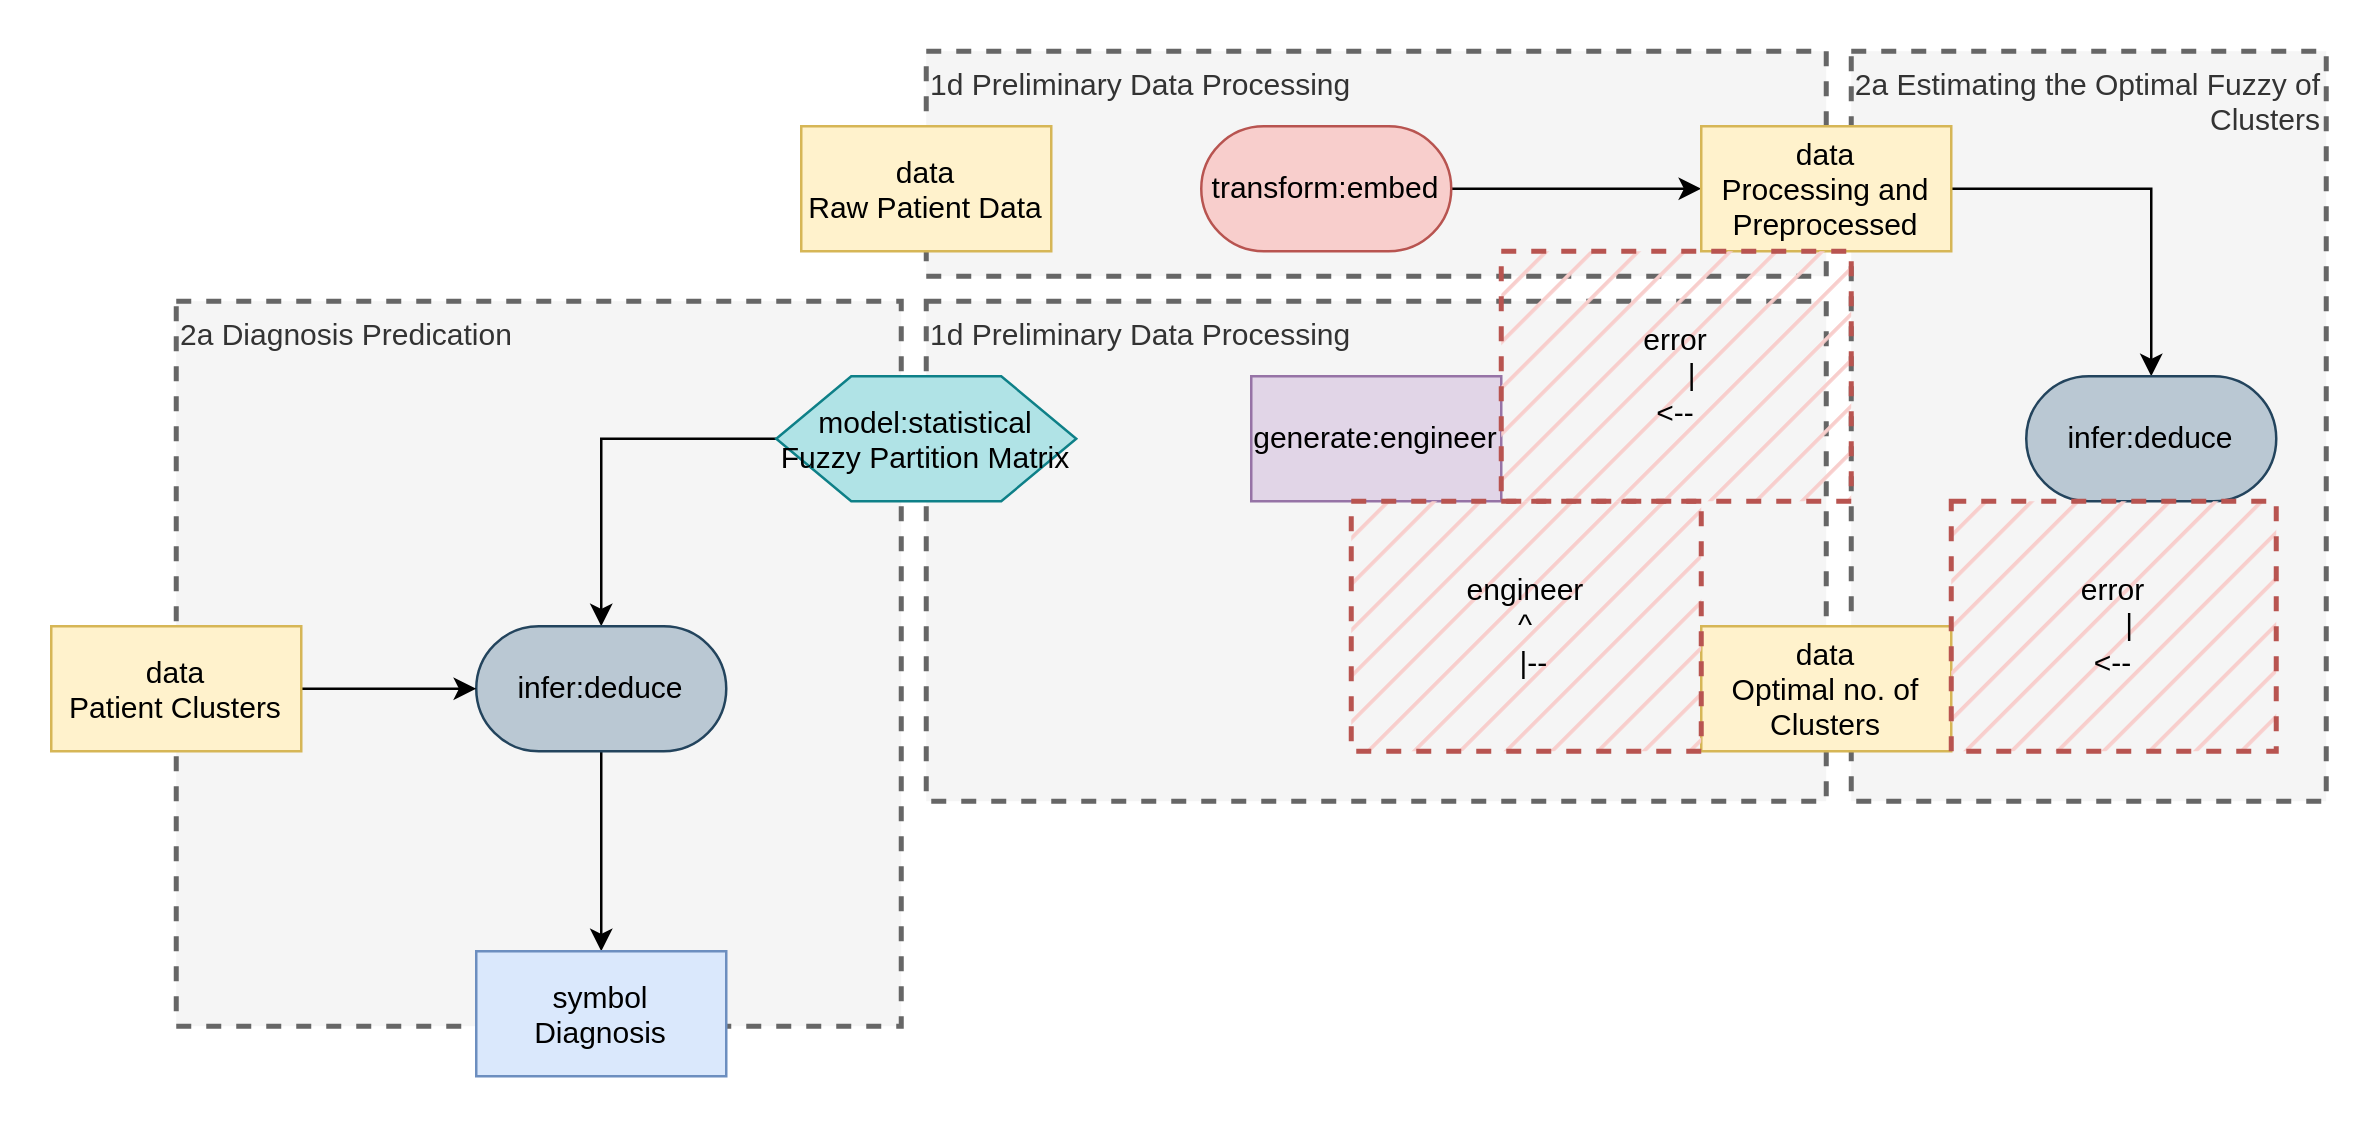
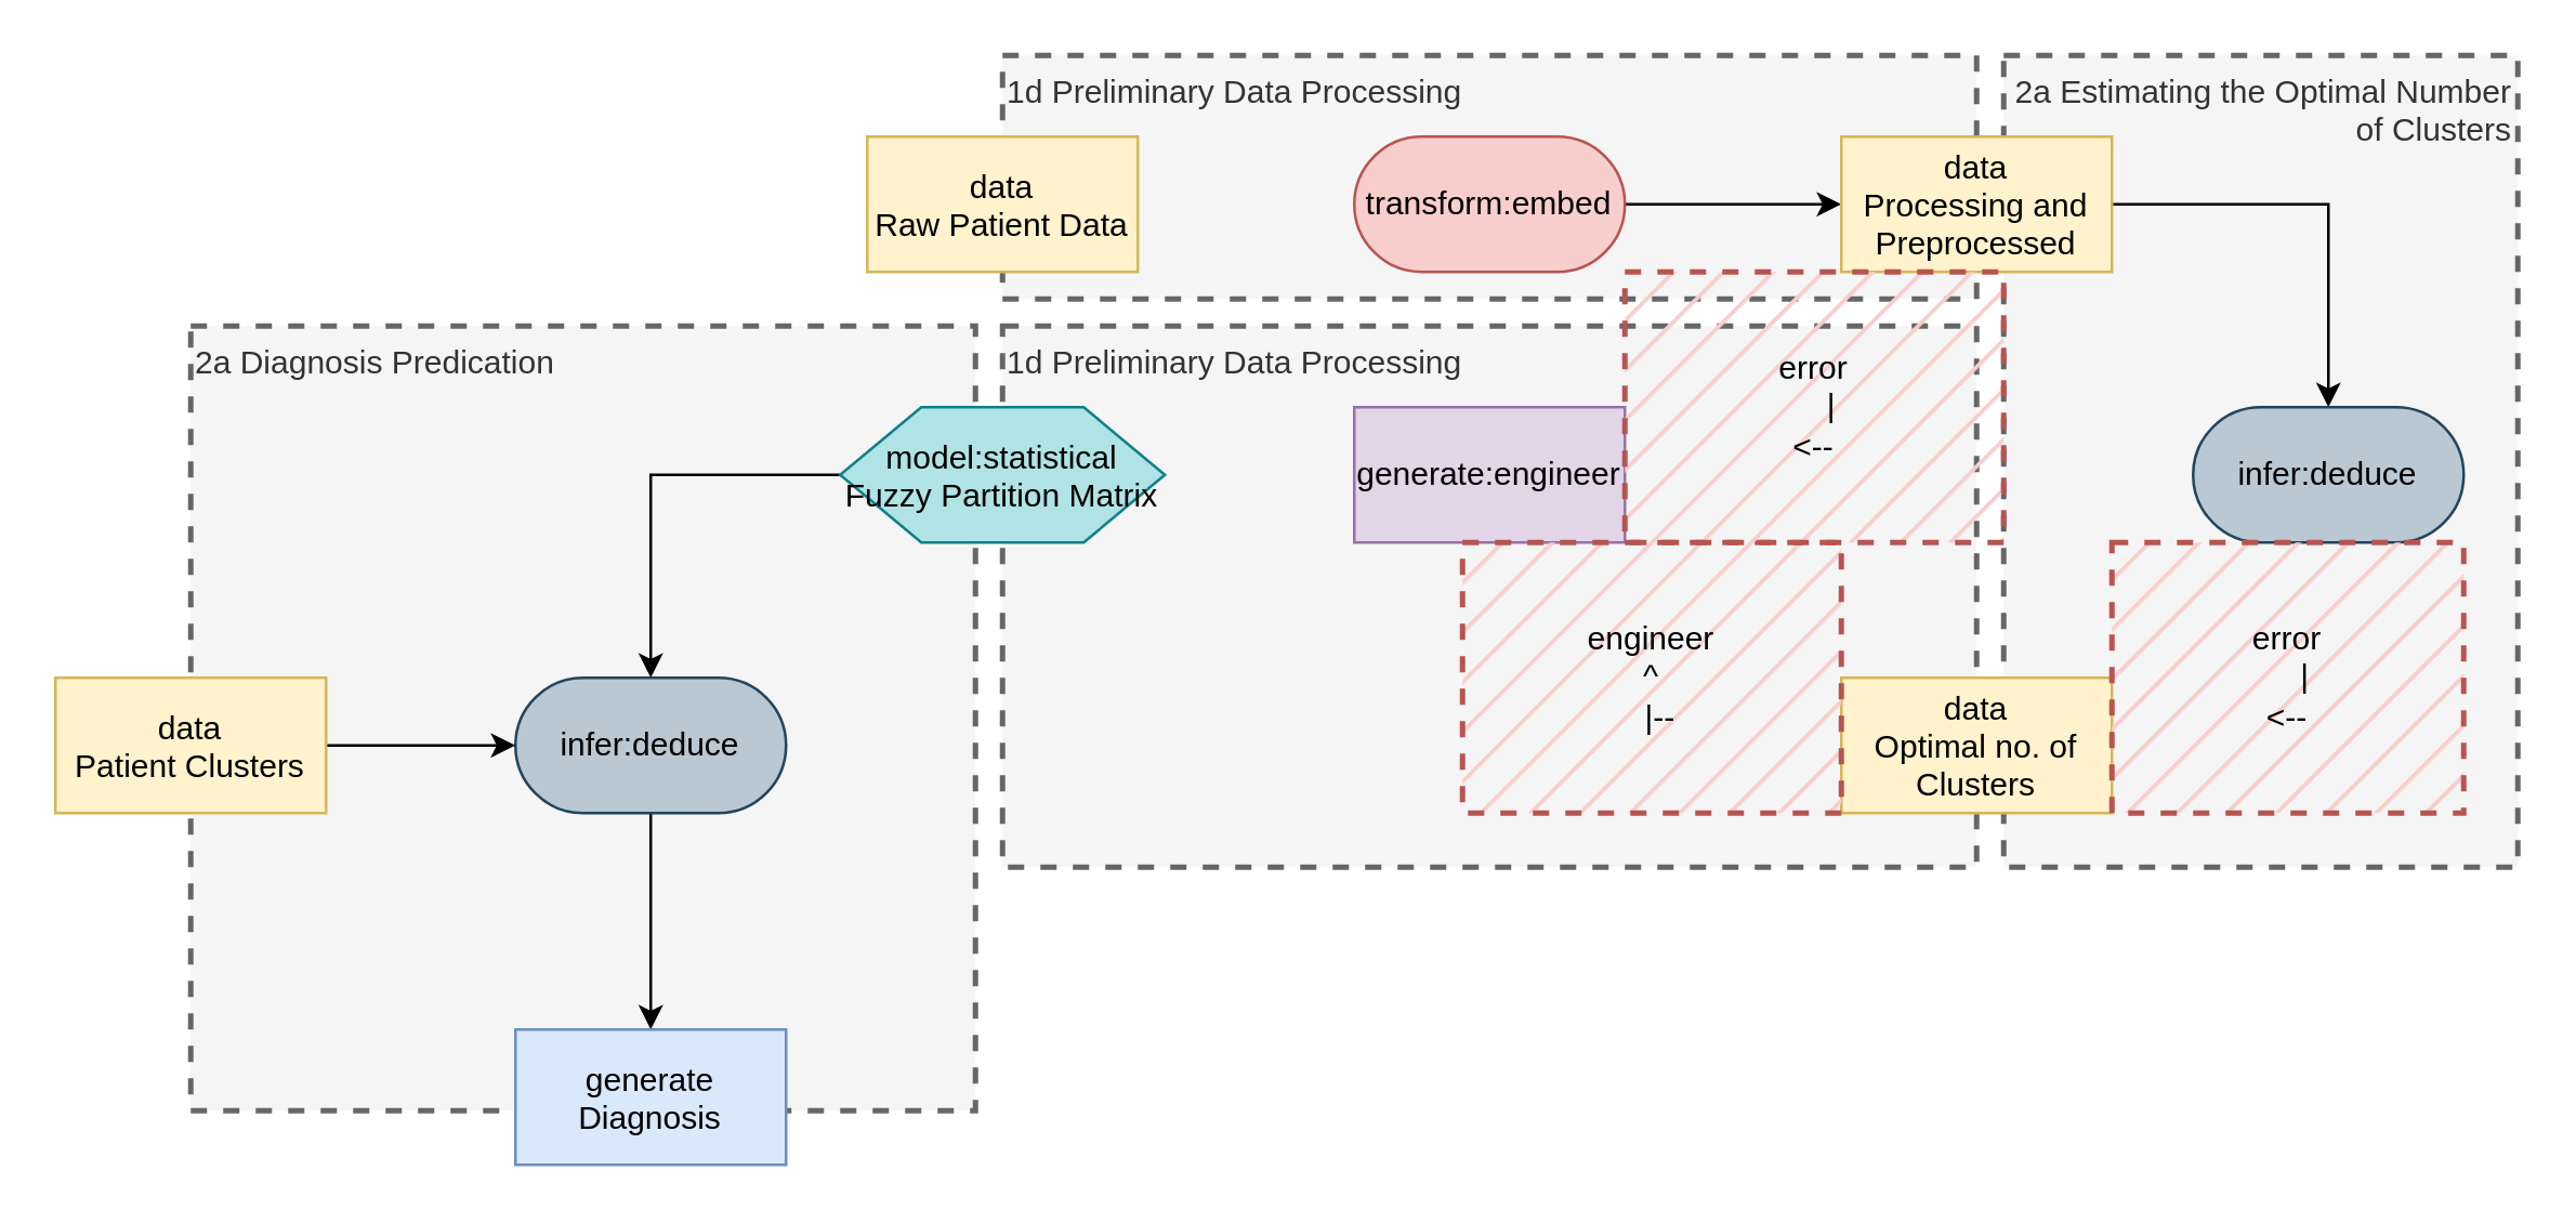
  <mxCell id="0" />
  <mxCell id="1" parent="0" />
  <mxCell id="2" value="2a Diagnosis Predication" style="text;html=1;align=left;verticalAlign=top;whiteSpace=wrap;rounded=0;dashed=1;fillColor=#f5f5f5;fontColor=#333333;strokeColor=#666666;strokeWidth=2;" name="text" vertex="1" parent="1"><mxGeometry x="70" y="120" width="290" height="290" as="geometry" /></mxCell>
  <mxCell id="3" value="1d Preliminary Data Processing" style="text;html=1;align=left;verticalAlign=top;whiteSpace=wrap;rounded=0;dashed=1;fillColor=#f5f5f5;fontColor=#333333;strokeColor=#666666;strokeWidth=2;" name="text" vertex="1" parent="1"><mxGeometry x="370" y="120" width="360" height="200" as="geometry" /></mxCell>
- <mxCell id="4" value="&lt;div align=&quot;right&quot;&gt;2a Estimating the Optimal Fuzzy of Clusters&lt;/div&gt;" style="text;html=1;align=right;verticalAlign=top;whiteSpace=wrap;rounded=0;dashed=1;fillColor=#f5f5f5;fontColor=#333333;strokeColor=#666666;strokeWidth=2;" name="text" vertex="1" parent="1"><mxGeometry x="740" y="20" width="190" height="300" as="geometry" /></mxCell>
+ <mxCell id="4" value="&lt;div align=&quot;right&quot;&gt;2a Estimating the Optimal Number of Clusters&lt;/div&gt;" style="text;html=1;align=right;verticalAlign=top;whiteSpace=wrap;rounded=0;dashed=1;fillColor=#f5f5f5;fontColor=#333333;strokeColor=#666666;strokeWidth=2;" name="text" vertex="1" parent="1"><mxGeometry x="740" y="20" width="190" height="300" as="geometry" /></mxCell>
  <mxCell id="5" value="1d Preliminary Data Processing" style="text;html=1;align=left;verticalAlign=top;whiteSpace=wrap;rounded=0;dashed=1;fillColor=#f5f5f5;fontColor=#333333;strokeColor=#666666;strokeWidth=2;" name="text" vertex="1" parent="1"><mxGeometry x="370" y="20" width="360" height="90" as="geometry" /></mxCell>
  <mxCell id="6" value="data&#10;Raw Patient Data" style="rectangle;fillColor=#fff2cc;strokeColor=#d6b656;" name="data" vertex="1" parent="1"><mxGeometry x="320" y="50" width="100" height="50" as="geometry" /></mxCell>
  <mxCell id="7" style="edgeStyle=orthogonalEdgeStyle;rounded=0;orthogonalLoop=1;jettySize=auto;html=1;exitX=1;exitY=0.5;exitDx=0;exitDy=0;entryX=0;entryY=0.5;entryDx=0;entryDy=0;" edge="1" parent="1" source="8" target="10"><mxGeometry relative="1" as="geometry" /></mxCell>
- <mxCell id="8" value="transform:embed" style="rounded=1;whiteSpace=wrap;html=1;arcSize=50;fillColor=#f8cecc;strokeColor=#b85450;" name="transform" vertex="1" parent="1"><mxGeometry x="480" y="50" width="100" height="50" as="geometry" /></mxCell>
+ <mxCell id="8" value="transform:embed" style="rounded=1;whiteSpace=wrap;html=1;arcSize=50;fillColor=#f8cecc;strokeColor=#b85450;" name="transform" vertex="1" parent="1"><mxGeometry x="500" y="50" width="100" height="50" as="geometry" /></mxCell>
  <mxCell id="9" style="edgeStyle=orthogonalEdgeStyle;rounded=0;orthogonalLoop=1;jettySize=auto;html=1;exitX=1;exitY=0.5;exitDx=0;exitDy=0;entryX=0.5;entryY=0;entryDx=0;entryDy=0;" edge="1" parent="1" source="10" target="11"><mxGeometry relative="1" as="geometry" /></mxCell>
  <mxCell id="10" value="data&#10;Processing and&#10;Preprocessed" style="rectangle;fillColor=#fff2cc;strokeColor=#d6b656;" name="data" vertex="1" parent="1"><mxGeometry x="680" y="50" width="100" height="50" as="geometry" /></mxCell>
  <mxCell id="11" value="infer:deduce" style="rounded=1;whiteSpace=wrap;html=1;arcSize=50;fillColor=#bac8d3;strokeColor=#23445d;" name="infer:deduce" vertex="1" parent="1"><mxGeometry x="810" y="150" width="100" height="50" as="geometry" /></mxCell>
  <mxCell id="12" value="data&#10;Optimal no. of&#10;Clusters" style="rectangle;fillColor=#fff2cc;strokeColor=#d6b656;" name="data" vertex="1" parent="1"><mxGeometry x="680" y="250" width="100" height="50" as="geometry" /></mxCell>
  <mxCell id="13" value="&lt;div&gt;error&lt;/div&gt;&lt;div&gt;&amp;nbsp;&amp;nbsp;&amp;nbsp; |&lt;/div&gt;&lt;div&gt;&amp;lt;--&lt;/div&gt;" style="text;html=1;align=center;verticalAlign=middle;whiteSpace=wrap;rounded=0;dashed=1;fillColor=#f8cecc;strokeColor=#b85450;strokeWidth=2;fillStyle=hatch;" name="text" vertex="1" parent="1"><mxGeometry x="780" y="200" width="130" height="100" as="geometry" /></mxCell>
  <mxCell id="14" value="generate:engineer" style="whiteSpace=wrap;html=1;arcSize=50;fillColor=#e1d5e7;strokeColor=#9673a6;rounded=0;" name="generate:engineer" vertex="1" parent="1"><mxGeometry x="500" y="150" width="100" height="50" as="geometry" /></mxCell>
  <mxCell id="15" value="&lt;div&gt;engineer&lt;/div&gt;&lt;div&gt;^&lt;/div&gt;&lt;div&gt;&amp;nbsp; |--&lt;/div&gt;" style="text;html=1;align=center;verticalAlign=middle;whiteSpace=wrap;rounded=0;dashed=1;fillColor=#f8cecc;strokeColor=#b85450;strokeWidth=2;textDirection=ltr;fillStyle=hatch;" name="text" vertex="1" parent="1"><mxGeometry x="540" y="200" width="140" height="100" as="geometry" /></mxCell>
  <mxCell id="16" value="&lt;div&gt;error&lt;/div&gt;&lt;div&gt;&amp;nbsp;&amp;nbsp;&amp;nbsp; |&lt;/div&gt;&lt;div&gt;&amp;lt;--&lt;/div&gt;" style="text;html=1;align=center;verticalAlign=middle;whiteSpace=wrap;rounded=0;dashed=1;fillColor=#f8cecc;strokeColor=#b85450;strokeWidth=2;shadow=0;glass=0;fillStyle=hatch;" name="text" vertex="1" parent="1"><mxGeometry x="600" y="100" width="140" height="100" as="geometry" /></mxCell>
  <mxCell id="17" style="edgeStyle=orthogonalEdgeStyle;rounded=0;orthogonalLoop=1;jettySize=auto;html=1;exitX=0;exitY=0.5;exitDx=0;exitDy=0;entryX=0.5;entryY=0;entryDx=0;entryDy=0;" edge="1" parent="1" source="18" target="20"><mxGeometry relative="1" as="geometry" /></mxCell>
  <mxCell id="18" value="model:statistical&#10;Fuzzy Partition Matrix" style="shape=hexagon;perimeter=hexagonPerimeter2;fillColor=#b0e3e6;strokeColor=#0e8088;" name="model" vertex="1" parent="1"><mxGeometry x="310" y="150" width="120" height="50" as="geometry" /></mxCell>
  <mxCell id="19" style="edgeStyle=orthogonalEdgeStyle;rounded=0;orthogonalLoop=1;jettySize=auto;html=1;exitX=0.5;exitY=1;exitDx=0;exitDy=0;entryX=0.5;entryY=0;entryDx=0;entryDy=0;" edge="1" parent="1" source="20" target="23"><mxGeometry relative="1" as="geometry" /></mxCell>
  <mxCell id="20" value="infer:deduce" style="rounded=1;whiteSpace=wrap;html=1;arcSize=50;fillColor=#bac8d3;strokeColor=#23445d;" name="infer:deduce" vertex="1" parent="1"><mxGeometry x="190" y="250" width="100" height="50" as="geometry" /></mxCell>
  <mxCell id="21" style="edgeStyle=orthogonalEdgeStyle;rounded=0;orthogonalLoop=1;jettySize=auto;html=1;exitX=1;exitY=0.5;exitDx=0;exitDy=0;entryX=0;entryY=0.5;entryDx=0;entryDy=0;" edge="1" parent="1" source="22" target="20"><mxGeometry relative="1" as="geometry" /></mxCell>
  <mxCell id="22" value="data&#10;Patient Clusters" style="rectangle;fillColor=#fff2cc;strokeColor=#d6b656;" name="data" vertex="1" parent="1"><mxGeometry x="20" y="250" width="100" height="50" as="geometry" /></mxCell>
- <mxCell id="23" value="symbol&#10;Diagnosis" style="rectangle;fillColor=#dae8fc;strokeColor=#6c8ebf;" name="symbol" vertex="1" parent="1"><mxGeometry x="190" y="380" width="100" height="50" as="geometry" /></mxCell>
+ <mxCell id="23" value="generate&#10;Diagnosis" style="rectangle;fillColor=#dae8fc;strokeColor=#6c8ebf;" name="symbol" vertex="1" parent="1"><mxGeometry x="190" y="380" width="100" height="50" as="geometry" /></mxCell>
